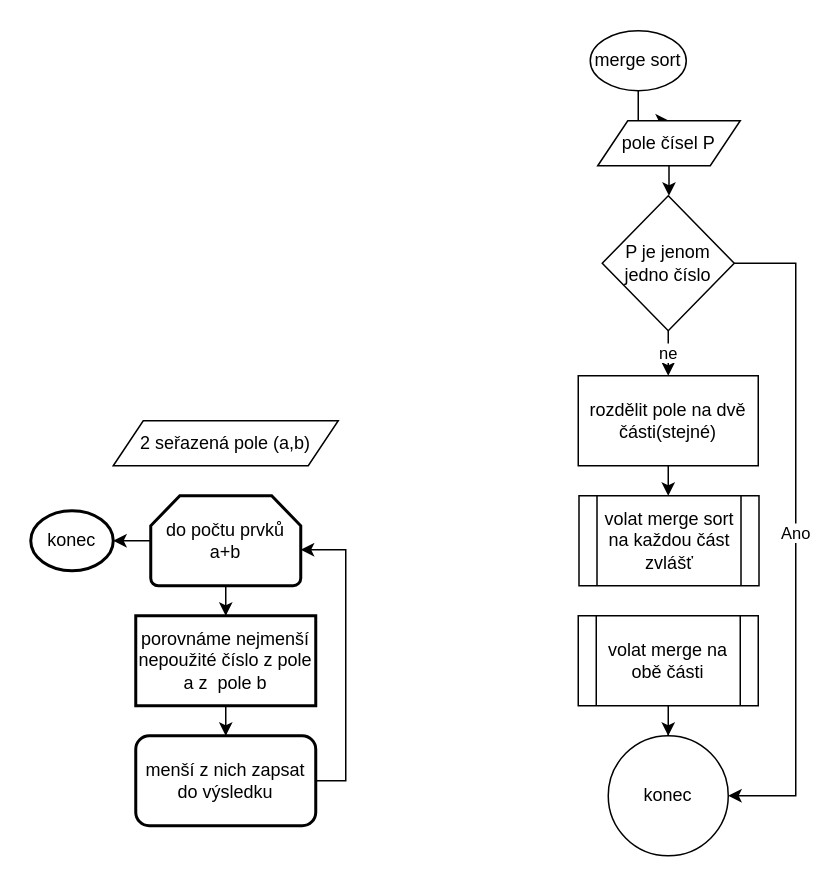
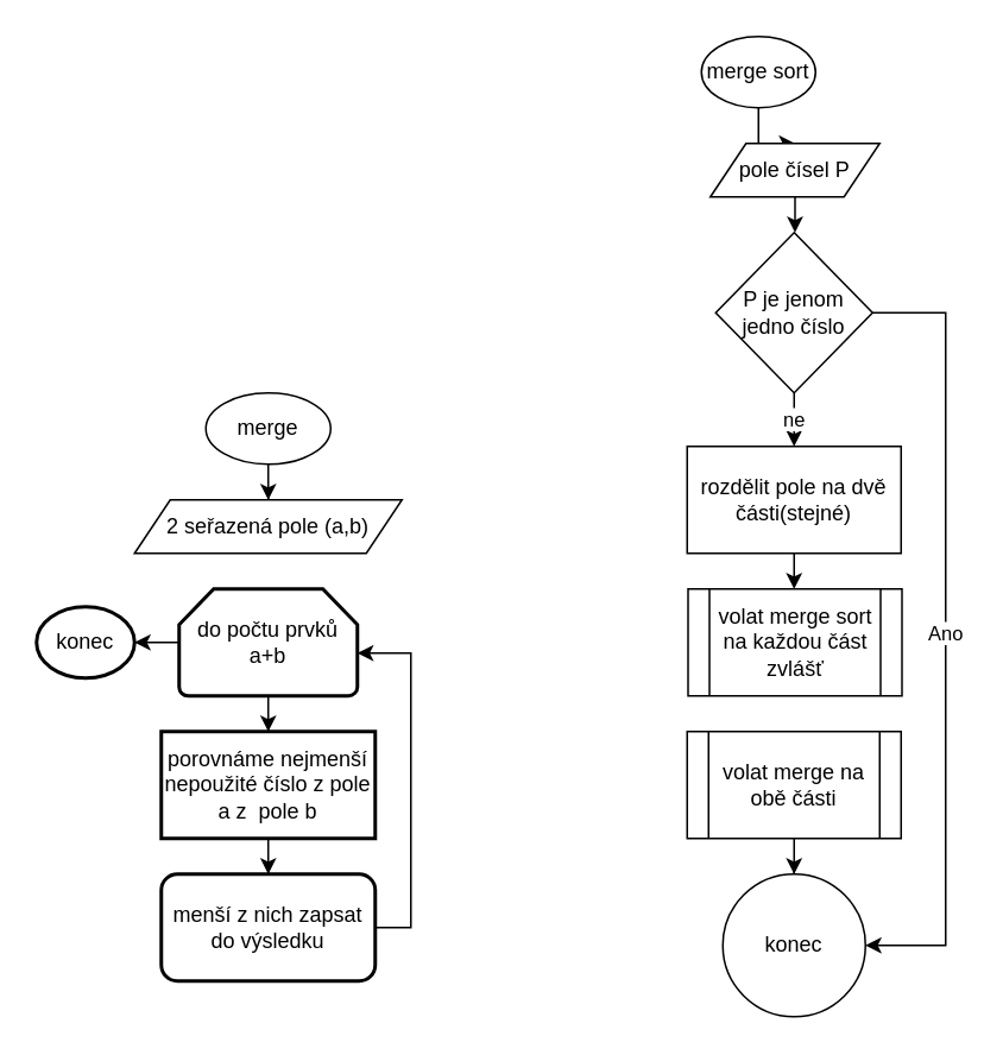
  <mxCell id="0" />
  <mxCell id="1" parent="0" />
  <mxCell id="2" value="" style="edgeStyle=orthogonalEdgeStyle;rounded=0;orthogonalLoop=1;jettySize=auto;html=1;" edge="1" parent="1" source="3" target="5"><mxGeometry relative="1" as="geometry" /></mxCell>
  <mxCell id="3" value="merge sort" style="ellipse;whiteSpace=wrap;html=1;" vertex="1" parent="1"><mxGeometry x="393" y="20" width="64" height="40" as="geometry" /></mxCell>
  <mxCell id="4" value="" style="edgeStyle=orthogonalEdgeStyle;rounded=0;orthogonalLoop=1;jettySize=auto;html=1;" edge="1" parent="1" source="5" target="14"><mxGeometry relative="1" as="geometry" /></mxCell>
  <mxCell id="5" value="pole čísel P" style="shape=parallelogram;perimeter=parallelogramPerimeter;whiteSpace=wrap;html=1;fixedSize=1;" vertex="1" parent="1"><mxGeometry x="398" y="80" width="95" height="30" as="geometry" /></mxCell>
  <mxCell id="6" value="" style="edgeStyle=orthogonalEdgeStyle;rounded=0;orthogonalLoop=1;jettySize=auto;html=1;" edge="1" parent="1" source="7" target="8"><mxGeometry relative="1" as="geometry" /></mxCell>
  <mxCell id="7" value="rozdělit pole na dvě části(stejné)" style="whiteSpace=wrap;html=1;" vertex="1" parent="1"><mxGeometry x="385" y="250" width="120" height="60" as="geometry" /></mxCell>
  <mxCell id="8" value="volat merge sort na každou část zvlášť" style="shape=process;whiteSpace=wrap;html=1;backgroundOutline=1;" vertex="1" parent="1"><mxGeometry x="385.5" y="330" width="120" height="60" as="geometry" /></mxCell>
  <mxCell id="9" value="" style="edgeStyle=orthogonalEdgeStyle;rounded=0;orthogonalLoop=1;jettySize=auto;html=1;" edge="1" parent="1" source="10" target="11"><mxGeometry relative="1" as="geometry" /></mxCell>
  <mxCell id="10" value="volat merge na obě části" style="shape=process;whiteSpace=wrap;html=1;backgroundOutline=1;" vertex="1" parent="1"><mxGeometry x="385" y="410" width="120" height="60" as="geometry" /></mxCell>
  <mxCell id="11" value="konec" style="ellipse;whiteSpace=wrap;html=1;" vertex="1" parent="1"><mxGeometry x="405" y="490" width="80" height="80" as="geometry" /></mxCell>
  <mxCell id="12" value="ne" style="edgeStyle=orthogonalEdgeStyle;rounded=0;orthogonalLoop=1;jettySize=auto;html=1;" edge="1" parent="1" source="14" target="7"><mxGeometry relative="1" as="geometry" /></mxCell>
  <mxCell id="13" value="Ano" style="edgeStyle=orthogonalEdgeStyle;rounded=0;orthogonalLoop=1;jettySize=auto;html=1;labelPosition=center;verticalLabelPosition=middle;align=center;verticalAlign=middle;" edge="1" parent="1" source="14" target="11"><mxGeometry relative="1" as="geometry"><mxPoint x="612" y="205" as="targetPoint" /><Array as="points"><mxPoint x="530" y="175" /><mxPoint x="530" y="530" /></Array></mxGeometry></mxCell>
  <mxCell id="14" value="P je jenom jedno číslo" style="rhombus;whiteSpace=wrap;html=1;" vertex="1" parent="1"><mxGeometry x="401" y="130" width="88" height="90" as="geometry" /></mxCell>
+ <mxCell id="15" value="" style="edgeStyle=orthogonalEdgeStyle;rounded=0;orthogonalLoop=1;jettySize=auto;html=1;" edge="1" parent="1" source="16" target="17"><mxGeometry relative="1" as="geometry" /></mxCell>
+ <mxCell id="16" value="merge" style="ellipse;whiteSpace=wrap;html=1;" vertex="1" parent="1"><mxGeometry x="115" y="220" width="70" height="40" as="geometry" /></mxCell>
  <mxCell id="17" value="2 seřazená pole (a,b)" style="shape=parallelogram;perimeter=parallelogramPerimeter;whiteSpace=wrap;html=1;fixedSize=1;" vertex="1" parent="1"><mxGeometry x="75" y="280" width="150" height="30" as="geometry" /></mxCell>
  <mxCell id="18" value="" style="edgeStyle=orthogonalEdgeStyle;rounded=0;orthogonalLoop=1;jettySize=auto;html=1;" edge="1" parent="1" source="20" target="22"><mxGeometry relative="1" as="geometry" /></mxCell>
  <mxCell id="19" value="" style="edgeStyle=orthogonalEdgeStyle;rounded=0;orthogonalLoop=1;jettySize=auto;html=1;" edge="1" parent="1" source="20" target="25"><mxGeometry relative="1" as="geometry" /></mxCell>
  <mxCell id="20" value="do počtu prvků a+b" style="strokeWidth=2;html=1;shape=mxgraph.flowchart.loop_limit;whiteSpace=wrap;" vertex="1" parent="1"><mxGeometry x="100" y="330" width="100" height="60" as="geometry" /></mxCell>
  <mxCell id="21" value="" style="edgeStyle=orthogonalEdgeStyle;rounded=0;orthogonalLoop=1;jettySize=auto;html=1;" edge="1" parent="1" source="22" target="23"><mxGeometry relative="1" as="geometry" /></mxCell>
  <mxCell id="22" value="porovnáme nejmenší nepoužité číslo z pole a z&amp;nbsp; pole b" style="whiteSpace=wrap;html=1;strokeWidth=2;" vertex="1" parent="1"><mxGeometry x="90" y="410" width="120" height="60" as="geometry" /></mxCell>
  <mxCell id="23" value="menší z nich zapsat do výsledku" style="whiteSpace=wrap;html=1;strokeWidth=2;rounded=1;" vertex="1" parent="1"><mxGeometry x="90" y="490" width="120" height="60" as="geometry" /></mxCell>
  <mxCell id="24" style="edgeStyle=orthogonalEdgeStyle;rounded=0;orthogonalLoop=1;jettySize=auto;html=1;" edge="1" parent="1" source="23" target="20"><mxGeometry relative="1" as="geometry"><Array as="points"><mxPoint x="230" y="520" /><mxPoint x="230" y="366" /></Array></mxGeometry></mxCell>
  <mxCell id="25" value="konec" style="ellipse;whiteSpace=wrap;html=1;strokeWidth=2;" vertex="1" parent="1"><mxGeometry y="340" width="55" height="40" as="geometry" x="20" /></mxCell>
